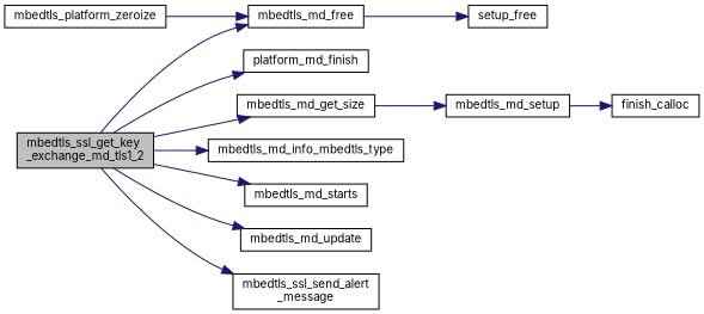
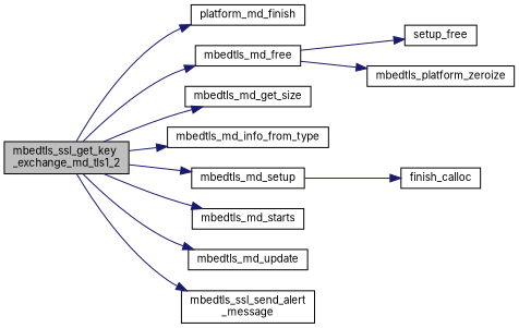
  digraph {
    fontname=Inter
    rankdir=LR
    node [color=black fillcolor=white fontname=Inter fontsize=10 shape=record style=filled]
    edge [color=midnightblue fontname=Inter fontsize=10 labelfontname=Helvetica labelfontsize=10 style=solid]
    n1 [fillcolor=grey75 fontcolor=black height=0.2 label="mbedtls_ssl_get_key\l_exchange_md_tls1_2" width=0.4]
    n2 [height=0.2 label=platform_md_finish width=0.4]
    n3 [height=0.2 label=mbedtls_md_free width=0.4]
    n4 [height=0.2 label=mbedtls_md_get_size width=0.4]
-   n5 [height=0.2 label=mbedtls_md_info_mbedtls_type width=0.4]
+   n5 [height=0.2 label=mbedtls_md_info_from_type width=0.4]
    n6 [height=0.2 label=mbedtls_md_setup width=0.4]
    n7 [height=0.2 label=mbedtls_md_starts width=0.4]
    n8 [height=0.2 label=mbedtls_md_update width=0.4]
    n9 [height=0.2 label="mbedtls_ssl_send_alert\l_message" width=0.4]
    n10 [height=0.2 label=setup_free width=0.4]
    n11 [height=0.2 label=mbedtls_platform_zeroize width=0.4]
    n12 [height=0.2 label=finish_calloc width=0.4]
    n1 -> n2
    n1 -> n3
    n1 -> n4
    n1 -> n5
-   n4 -> n6
+   n1 -> n6
    n1 -> n7
    n1 -> n8
    n1 -> n9
    n3 -> n10
-   n11 -> n3
+   n3 -> n11
    n6 -> n12
  }
